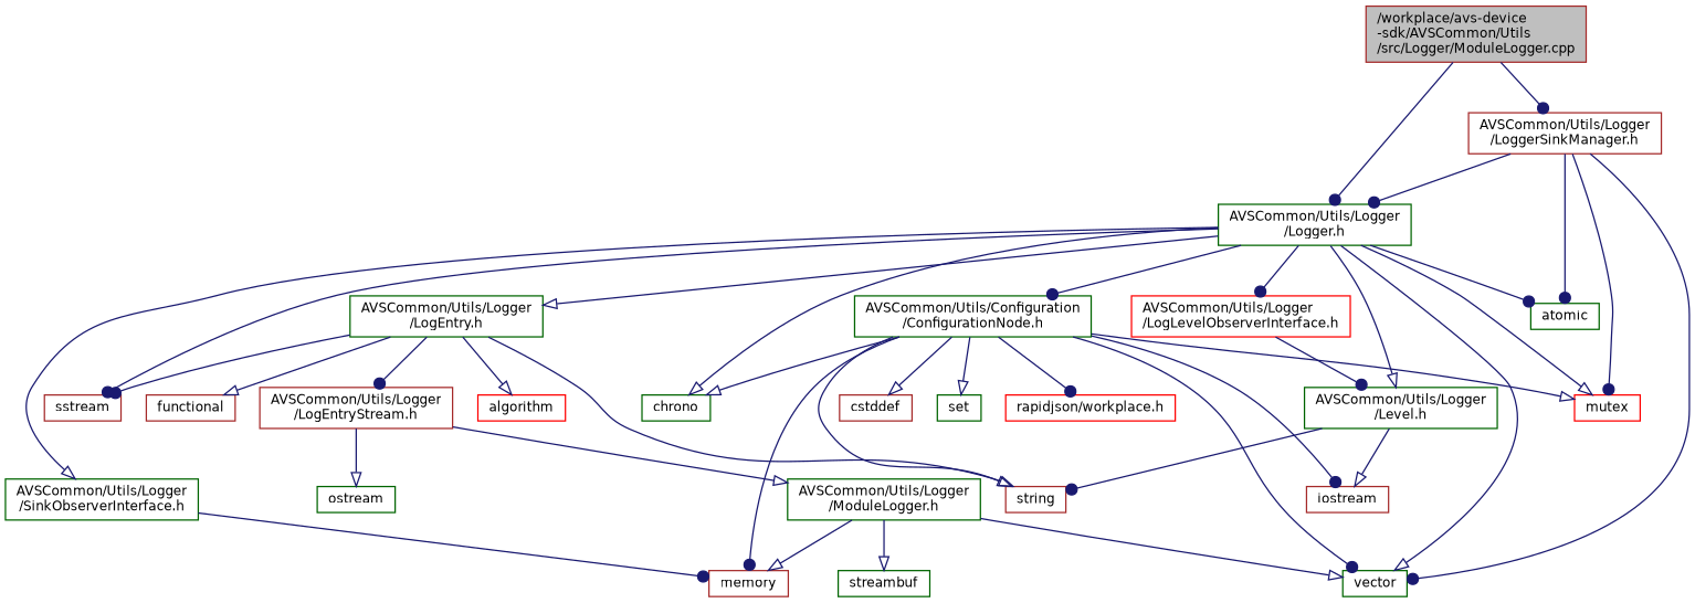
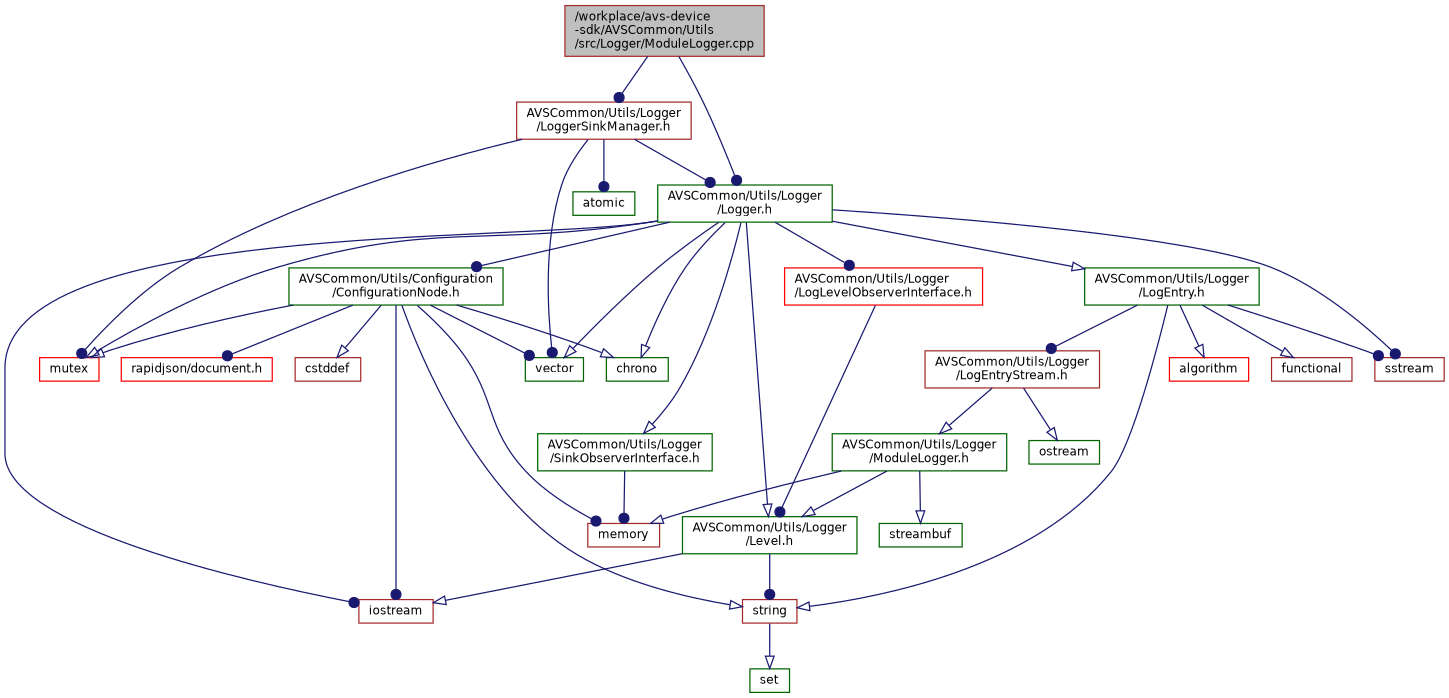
  digraph {
    node [color=darkgreen fillcolor=white fontname=Helvetica fontsize=10 shape=record style=filled]
    edge [arrowhead=onormal color=midnightblue fontname=Helvetica fontsize=10 labelfontname=Helvetica labelfontsize=10 style=solid]
    n1 [color=brown fillcolor=grey75 fontcolor=black height=0.2 label="/workplace/avs-device\l-sdk/AVSCommon/Utils\l/src/Logger/ModuleLogger.cpp" width=0.4]
    n2 [height=0.2 label="AVSCommon/Utils/Logger\l/Logger.h" width=0.4]
    n3 [color=brown height=0.2 label="AVSCommon/Utils/Logger\l/LoggerSinkManager.h" width=0.4]
    n4 [height=0.2 label=atomic width=0.4]
    n5 [height=0.2 label=chrono width=0.4]
    n6 [color=red height=0.2 label=mutex width=0.4]
    n7 [color=brown height=0.2 label=sstream width=0.4]
    n8 [height=0.2 label=vector width=0.4]
    n9 [height=0.2 label="AVSCommon/Utils/Configuration\l/ConfigurationNode.h" width=0.4]
    n10 [height=0.2 label="AVSCommon/Utils/Logger\l/Level.h" width=0.4]
    n11 [height=0.2 label="AVSCommon/Utils/Logger\l/LogEntry.h" width=0.4]
    n12 [color=red height=0.2 label="AVSCommon/Utils/Logger\l/LogLevelObserverInterface.h" width=0.4]
    n13 [height=0.2 label="AVSCommon/Utils/Logger\l/SinkObserverInterface.h" width=0.4]
    n14 [color=brown height=0.2 label=cstddef width=0.4]
    n15 [color=brown height=0.2 label=iostream width=0.4]
    n16 [color=brown height=0.2 label=memory width=0.4]
    n17 [height=0.2 label=set width=0.4]
    n18 [color=brown height=0.2 label=string width=0.4]
-   n19 [color=red height=0.2 label="rapidjson/workplace.h" width=0.4]
+   n19 [color=red height=0.2 label="rapidjson/document.h" width=0.4]
    n20 [color=red height=0.2 label=algorithm width=0.4]
    n21 [color=brown height=0.2 label=functional width=0.4]
    n22 [color=brown height=0.2 label="AVSCommon/Utils/Logger\l/LogEntryStream.h" width=0.4]
    n23 [height=0.2 label=ostream width=0.4]
    n24 [height=0.2 label="AVSCommon/Utils/Logger\l/ModuleLogger.h" width=0.4]
    n25 [height=0.2 label=streambuf width=0.4]
    n1 -> n2 [arrowhead=dot]
    n1 -> n3 [arrowhead=dot]
-   n2 -> n4 [arrowhead=dot]
+   n2 -> n15 [arrowhead=dot]
    n2 -> n5
    n2 -> n6
    n2 -> n7 [arrowhead=dot]
    n2 -> n8
    n2 -> n9 [arrowhead=dot]
    n2 -> n10
    n2 -> n11
    n2 -> n12 [arrowhead=dot]
    n2 -> n13
    n3 -> n2 [arrowhead=dot]
    n3 -> n4 [arrowhead=dot]
    n3 -> n6 [arrowhead=dot]
    n3 -> n8 [arrowhead=dot]
    n9 -> n5
    n9 -> n6
    n9 -> n8 [arrowhead=dot]
    n9 -> n14
    n9 -> n15 [arrowhead=dot]
    n9 -> n16 [arrowhead=dot]
-   n9 -> n17
+   n18 -> n17
    n9 -> n18
    n9 -> n19 [arrowhead=dot]
    n10 -> n15
    n10 -> n18 [arrowhead=dot]
    n11 -> n7 [arrowhead=dot]
    n11 -> n18
    n11 -> n20
    n11 -> n21
    n11 -> n22 [arrowhead=dot]
    n12 -> n10 [arrowhead=dot]
    n13 -> n16 [arrowhead=dot]
    n22 -> n23
    n22 -> n24
-   n24 -> n8
+   n24 -> n10
    n24 -> n16
    n24 -> n25
  }
